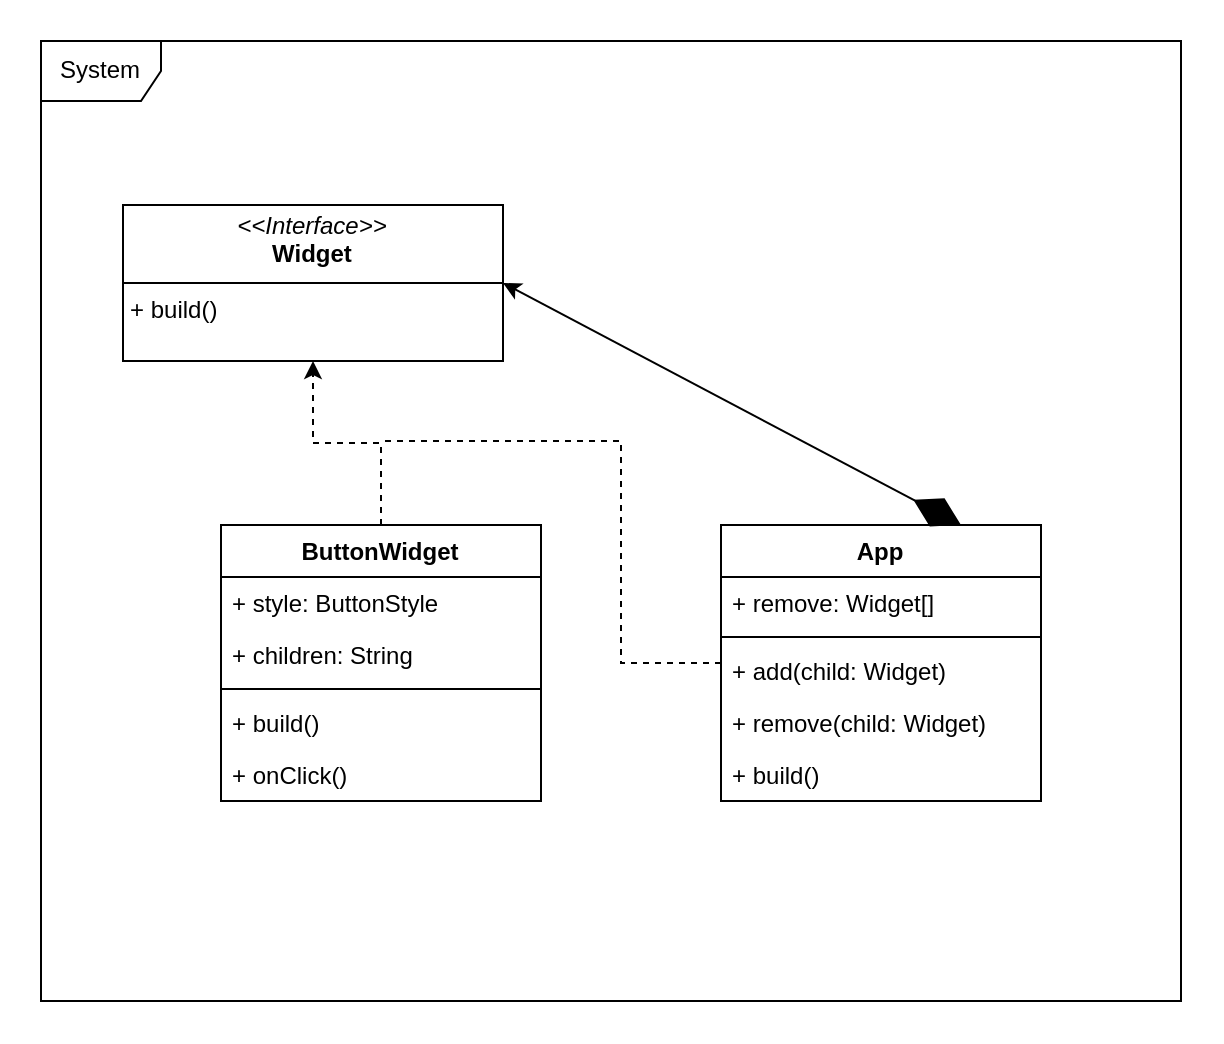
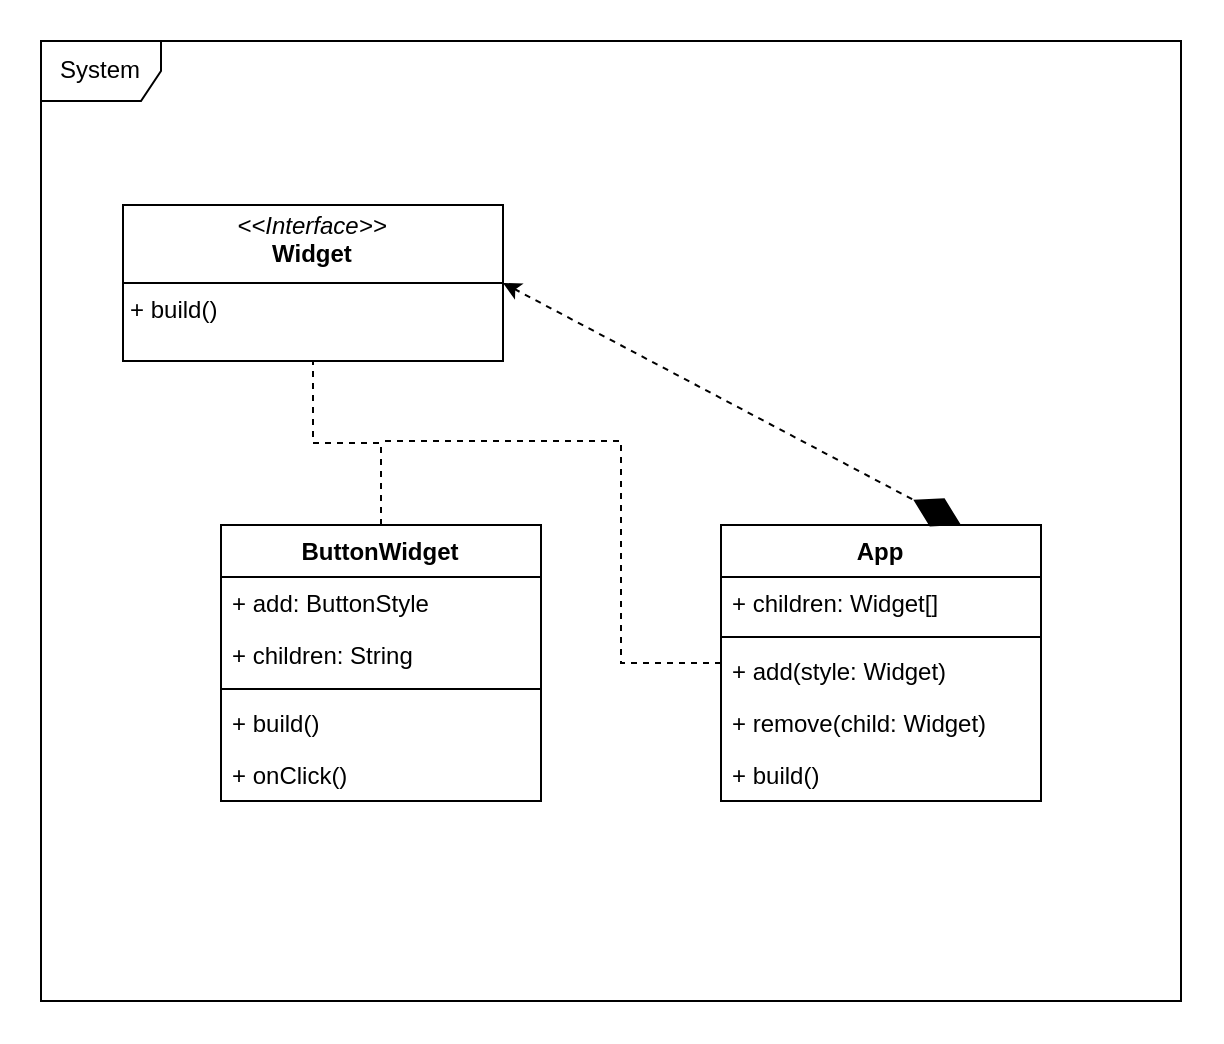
  <mxCell id="0" />
  <mxCell id="1" parent="0" />
  <mxCell id="2" value="System" style="shape=umlFrame;whiteSpace=wrap;html=1;pointerEvents=0;" vertex="1" parent="1"><mxGeometry x="20" y="20" width="570" height="480" as="geometry" /></mxCell>
  <mxCell id="3" value="&lt;p style=&quot;margin:0px;margin-top:4px;text-align:center;&quot;&gt;&lt;i&gt;&amp;lt;&amp;lt;Interface&amp;gt;&amp;gt;&lt;/i&gt;&lt;br&gt;&lt;b&gt;Widget&lt;/b&gt;&lt;/p&gt;&lt;hr size=&quot;1&quot; style=&quot;border-style:solid;&quot;&gt;&lt;p style=&quot;margin:0px;margin-left:4px;&quot;&gt;&lt;/p&gt;&lt;p style=&quot;margin:0px;margin-left:4px;&quot;&gt;+ build()&lt;/p&gt;" style="verticalAlign=top;align=left;overflow=fill;html=1;whiteSpace=wrap;" vertex="1" parent="1"><mxGeometry x="61" y="102" width="190" height="78" as="geometry" /></mxCell>
- <mxCell id="4" style="edgeStyle=orthogonalEdgeStyle;rounded=0;orthogonalLoop=1;jettySize=auto;html=1;entryX=0.5;entryY=1;entryDx=0;entryDy=0;exitX=0.5;exitY=0;exitDx=0;exitDy=0;dashed=1;" edge="1" parent="1" source="5" target="3"><mxGeometry relative="1" as="geometry"><mxPoint x="115" y="262" as="sourcePoint" /></mxGeometry></mxCell>
+ <mxCell id="4" style="edgeStyle=orthogonalEdgeStyle;rounded=0;orthogonalLoop=1;jettySize=auto;html=1;entryX=0.5;entryY=1;entryDx=0;entryDy=0;exitX=0.5;exitY=0;exitDx=0;exitDy=0;dashed=1;endArrow=none;" edge="1" parent="1" source="5" target="3"><mxGeometry relative="1" as="geometry"><mxPoint x="115" y="262" as="sourcePoint" /></mxGeometry></mxCell>
  <mxCell id="5" value="ButtonWidget" style="swimlane;fontStyle=1;align=center;verticalAlign=top;childLayout=stackLayout;horizontal=1;startSize=26;horizontalStack=0;resizeParent=1;resizeParentMax=0;resizeLast=0;collapsible=1;marginBottom=0;whiteSpace=wrap;html=1;" vertex="1" parent="1"><mxGeometry x="110" y="262" width="160" height="138" as="geometry" /></mxCell>
- <mxCell id="6" value="+ style: ButtonStyle" style="text;strokeColor=none;fillColor=none;align=left;verticalAlign=top;spacingLeft=4;spacingRight=4;overflow=hidden;rotatable=0;points=[[0,0.5],[1,0.5]];portConstraint=eastwest;whiteSpace=wrap;html=1;" vertex="1" parent="5"><mxGeometry y="26" width="160" height="26" as="geometry" /></mxCell>
+ <mxCell id="6" value="+ add: ButtonStyle" style="text;strokeColor=none;fillColor=none;align=left;verticalAlign=top;spacingLeft=4;spacingRight=4;overflow=hidden;rotatable=0;points=[[0,0.5],[1,0.5]];portConstraint=eastwest;whiteSpace=wrap;html=1;" vertex="1" parent="5"><mxGeometry y="26" width="160" height="26" as="geometry" /></mxCell>
  <mxCell id="7" value="+ children: String" style="text;strokeColor=none;fillColor=none;align=left;verticalAlign=top;spacingLeft=4;spacingRight=4;overflow=hidden;rotatable=0;points=[[0,0.5],[1,0.5]];portConstraint=eastwest;whiteSpace=wrap;html=1;" vertex="1" parent="5"><mxGeometry y="52" width="160" height="26" as="geometry" /></mxCell>
  <mxCell id="8" value="" style="line;strokeWidth=1;fillColor=none;align=left;verticalAlign=middle;spacingTop=-1;spacingLeft=3;spacingRight=3;rotatable=0;labelPosition=right;points=[];portConstraint=eastwest;strokeColor=inherit;" vertex="1" parent="5"><mxGeometry y="78" width="160" height="8" as="geometry" /></mxCell>
  <mxCell id="9" value="+ build()" style="text;strokeColor=none;fillColor=none;align=left;verticalAlign=top;spacingLeft=4;spacingRight=4;overflow=hidden;rotatable=0;points=[[0,0.5],[1,0.5]];portConstraint=eastwest;whiteSpace=wrap;html=1;" vertex="1" parent="5"><mxGeometry y="86" width="160" height="26" as="geometry" /></mxCell>
  <mxCell id="10" value="+ onClick()" style="text;strokeColor=none;fillColor=none;align=left;verticalAlign=top;spacingLeft=4;spacingRight=4;overflow=hidden;rotatable=0;points=[[0,0.5],[1,0.5]];portConstraint=eastwest;whiteSpace=wrap;html=1;" vertex="1" parent="5"><mxGeometry y="112" width="160" height="26" as="geometry" /></mxCell>
  <mxCell id="11" style="edgeStyle=orthogonalEdgeStyle;rounded=0;orthogonalLoop=1;jettySize=auto;html=1;endArrow=none;startFill=0;dashed=1;" edge="1" parent="1" source="12"><mxGeometry relative="1" as="geometry"><mxPoint x="190" y="220" as="targetPoint" /><Array as="points"><mxPoint x="310" y="331" /><mxPoint x="310" y="220" /></Array></mxGeometry></mxCell>
  <mxCell id="12" value="App" style="swimlane;fontStyle=1;align=center;verticalAlign=top;childLayout=stackLayout;horizontal=1;startSize=26;horizontalStack=0;resizeParent=1;resizeParentMax=0;resizeLast=0;collapsible=1;marginBottom=0;whiteSpace=wrap;html=1;" vertex="1" parent="1"><mxGeometry x="360" y="262" width="160" height="138" as="geometry" /></mxCell>
- <mxCell id="13" value="+ remove: Widget[]" style="text;strokeColor=none;fillColor=none;align=left;verticalAlign=top;spacingLeft=4;spacingRight=4;overflow=hidden;rotatable=0;points=[[0,0.5],[1,0.5]];portConstraint=eastwest;whiteSpace=wrap;html=1;" vertex="1" parent="12"><mxGeometry y="26" width="160" height="26" as="geometry" /></mxCell>
+ <mxCell id="13" value="+ children: Widget[]" style="text;strokeColor=none;fillColor=none;align=left;verticalAlign=top;spacingLeft=4;spacingRight=4;overflow=hidden;rotatable=0;points=[[0,0.5],[1,0.5]];portConstraint=eastwest;whiteSpace=wrap;html=1;" vertex="1" parent="12"><mxGeometry y="26" width="160" height="26" as="geometry" /></mxCell>
  <mxCell id="14" value="" style="line;strokeWidth=1;fillColor=none;align=left;verticalAlign=middle;spacingTop=-1;spacingLeft=3;spacingRight=3;rotatable=0;labelPosition=right;points=[];portConstraint=eastwest;strokeColor=inherit;" vertex="1" parent="12"><mxGeometry y="52" width="160" height="8" as="geometry" /></mxCell>
- <mxCell id="15" value="+ add(child: Widget)" style="text;strokeColor=none;fillColor=none;align=left;verticalAlign=top;spacingLeft=4;spacingRight=4;overflow=hidden;rotatable=0;points=[[0,0.5],[1,0.5]];portConstraint=eastwest;whiteSpace=wrap;html=1;" vertex="1" parent="12"><mxGeometry y="60" width="160" height="26" as="geometry" /></mxCell>
+ <mxCell id="15" value="+ add(style: Widget)" style="text;strokeColor=none;fillColor=none;align=left;verticalAlign=top;spacingLeft=4;spacingRight=4;overflow=hidden;rotatable=0;points=[[0,0.5],[1,0.5]];portConstraint=eastwest;whiteSpace=wrap;html=1;" vertex="1" parent="12"><mxGeometry y="60" width="160" height="26" as="geometry" /></mxCell>
  <mxCell id="16" value="+ remove(child: Widget)" style="text;strokeColor=none;fillColor=none;align=left;verticalAlign=top;spacingLeft=4;spacingRight=4;overflow=hidden;rotatable=0;points=[[0,0.5],[1,0.5]];portConstraint=eastwest;whiteSpace=wrap;html=1;" vertex="1" parent="12"><mxGeometry y="86" width="160" height="26" as="geometry" /></mxCell>
  <mxCell id="17" value="+ build()" style="text;strokeColor=none;fillColor=none;align=left;verticalAlign=top;spacingLeft=4;spacingRight=4;overflow=hidden;rotatable=0;points=[[0,0.5],[1,0.5]];portConstraint=eastwest;whiteSpace=wrap;html=1;" vertex="1" parent="12"><mxGeometry y="112" width="160" height="26" as="geometry" /></mxCell>
- <mxCell id="18" value="" style="endArrow=diamondThin;endFill=1;endSize=24;html=1;rounded=0;entryX=0.75;entryY=0;entryDx=0;entryDy=0;exitX=1;exitY=0.5;exitDx=0;exitDy=0;startArrow=classic;startFill=1;" edge="1" parent="1" source="3" target="12"><mxGeometry width="160" relative="1" as="geometry"><mxPoint x="620" y="157.5" as="sourcePoint" /><mxPoint x="320" y="150" as="targetPoint" /></mxGeometry></mxCell>
+ <mxCell id="18" value="" style="endArrow=diamondThin;endFill=1;endSize=24;html=1;rounded=0;entryX=0.75;entryY=0;entryDx=0;entryDy=0;exitX=1;exitY=0.5;exitDx=0;exitDy=0;startArrow=classic;startFill=1;dashed=1;" edge="1" parent="1" source="3" target="12"><mxGeometry width="160" relative="1" as="geometry"><mxPoint x="620" y="157.5" as="sourcePoint" /><mxPoint x="320" y="150" as="targetPoint" /></mxGeometry></mxCell>
